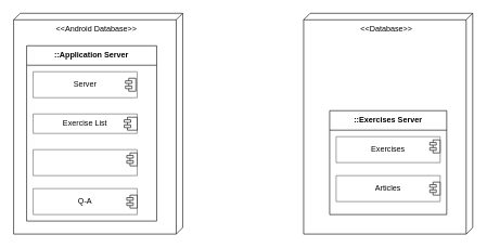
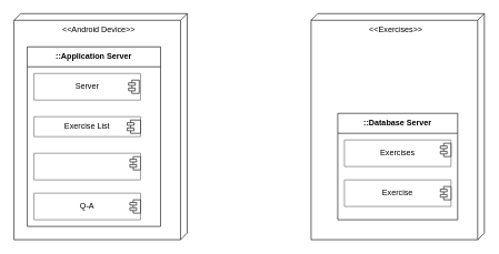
  <mxCell id="0" />
  <mxCell id="1" parent="0" />
- <mxCell id="2" value="&amp;lt;&amp;lt;Database&amp;gt;&amp;gt;" style="verticalAlign=top;align=center;shape=cube;size=10;direction=south;fontStyle=0;html=1;boundedLbl=1;spacingLeft=5;whiteSpace=wrap;" parent="1" vertex="1"><mxGeometry x="466" y="20" width="260" height="340" as="geometry" /></mxCell>
+ <mxCell id="2" value="&amp;lt;&amp;lt;Exercises&amp;gt;&amp;gt;" style="verticalAlign=top;align=center;shape=cube;size=10;direction=south;fontStyle=0;html=1;boundedLbl=1;spacingLeft=5;whiteSpace=wrap;" parent="1" vertex="1"><mxGeometry x="466" y="20" width="260" height="340" as="geometry" /></mxCell>
  <mxCell id="3" value="" style="shape=module;jettyWidth=10;jettyHeight=4;" parent="1" vertex="1"><mxGeometry x="660" y="215" width="16" height="20" as="geometry" /></mxCell>
  <mxCell id="4" value="" style="swimlane;fontStyle=4;align=center;verticalAlign=middle;childLayout=stackLayout;horizontal=1;startSize=0;horizontalStack=0;resizeParent=1;resizeParentMax=0;resizeLast=0;collapsible=0;marginBottom=0;html=1;whiteSpace=wrap;fillColor=default;fontColor=#333333;strokeColor=#666666;" parent="1" vertex="1"><mxGeometry x="516" y="270" width="160" height="40" as="geometry" /></mxCell>
- <mxCell id="5" value="Articles" style="text;html=1;strokeColor=none;fillColor=none;align=center;verticalAlign=middle;whiteSpace=wrap;rounded=0;" parent="4" vertex="1"><mxGeometry width="160" height="40" as="geometry" /></mxCell>
+ <mxCell id="5" value="Exercise" style="text;html=1;strokeColor=none;fillColor=none;align=center;verticalAlign=middle;whiteSpace=wrap;rounded=0;" parent="4" vertex="1"><mxGeometry width="160" height="40" as="geometry" /></mxCell>
  <mxCell id="6" value="" style="shape=module;jettyWidth=10;jettyHeight=4;" parent="1" vertex="1"><mxGeometry x="660" y="280" width="16" height="20" as="geometry" /></mxCell>
  <mxCell id="7" value="" style="swimlane;fontStyle=4;align=center;verticalAlign=middle;childLayout=stackLayout;horizontal=1;startSize=0;horizontalStack=0;resizeParent=1;resizeParentMax=0;resizeLast=0;collapsible=0;marginBottom=0;html=1;whiteSpace=wrap;fillColor=default;fontColor=#333333;strokeColor=#666666;" parent="1" vertex="1"><mxGeometry x="516" y="210" width="160" height="40" as="geometry" /></mxCell>
  <mxCell id="8" value="Exercises" style="text;html=1;strokeColor=none;fillColor=none;align=center;verticalAlign=middle;whiteSpace=wrap;rounded=0;" parent="7" vertex="1"><mxGeometry width="160" height="40" as="geometry" /></mxCell>
- <mxCell id="9" value="::Exercises Server" style="swimlane;fontStyle=1;align=center;horizontal=1;startSize=30;collapsible=0;html=1;whiteSpace=wrap;" parent="1" vertex="1"><mxGeometry x="506" y="170" width="180" height="160" as="geometry" /></mxCell>
- <mxCell id="10" value="&amp;lt;&amp;lt;Android Database&amp;gt;&amp;gt;" style="verticalAlign=top;align=center;shape=cube;size=10;direction=south;fontStyle=0;html=1;boundedLbl=1;spacingLeft=5;whiteSpace=wrap;" parent="1" vertex="1"><mxGeometry x="20" y="20" width="260" height="340" as="geometry" /></mxCell>
+ <mxCell id="9" value="::Database Server" style="swimlane;fontStyle=1;align=center;horizontal=1;startSize=30;collapsible=0;html=1;whiteSpace=wrap;" parent="1" vertex="1"><mxGeometry x="506" y="170" width="180" height="160" as="geometry" /></mxCell>
+ <mxCell id="10" value="&amp;lt;&amp;lt;Android Device&amp;gt;&amp;gt;" style="verticalAlign=top;align=center;shape=cube;size=10;direction=south;fontStyle=0;html=1;boundedLbl=1;spacingLeft=5;whiteSpace=wrap;" parent="1" vertex="1"><mxGeometry x="20" y="20" width="260" height="340" as="geometry" /></mxCell>
  <mxCell id="11" value="" style="shape=module;jettyWidth=10;jettyHeight=4;" parent="1" vertex="1"><mxGeometry x="194" y="235" width="16" height="20" as="geometry" /></mxCell>
  <mxCell id="12" value="" style="swimlane;fontStyle=4;align=center;verticalAlign=middle;childLayout=stackLayout;horizontal=1;startSize=0;horizontalStack=0;resizeParent=1;resizeParentMax=0;resizeLast=0;collapsible=0;marginBottom=0;html=1;whiteSpace=wrap;fillColor=default;fontColor=#333333;strokeColor=#666666;" parent="1" vertex="1"><mxGeometry x="50" y="290" width="160" height="40" as="geometry" /></mxCell>
  <mxCell id="13" value="Q-A" style="text;html=1;strokeColor=none;fillColor=none;align=center;verticalAlign=middle;whiteSpace=wrap;rounded=0;" parent="12" vertex="1"><mxGeometry width="160" height="40" as="geometry" /></mxCell>
  <mxCell id="14" value="" style="shape=module;jettyWidth=10;jettyHeight=4;" parent="1" vertex="1"><mxGeometry x="194" y="300" width="16" height="20" as="geometry" /></mxCell>
  <mxCell id="15" value="" style="swimlane;fontStyle=4;align=center;verticalAlign=middle;childLayout=stackLayout;horizontal=1;startSize=0;horizontalStack=0;resizeParent=1;resizeParentMax=0;resizeLast=0;collapsible=0;marginBottom=0;html=1;whiteSpace=wrap;fillColor=default;fontColor=#333333;strokeColor=#666666;" parent="1" vertex="1"><mxGeometry x="50" y="230" width="160" height="40" as="geometry" /></mxCell>
  <mxCell id="16" value="::Application Server" style="swimlane;fontStyle=1;align=center;horizontal=1;startSize=30;collapsible=0;html=1;whiteSpace=wrap;" parent="1" vertex="1"><mxGeometry x="40" y="70" width="200" height="270" as="geometry" /></mxCell>
  <mxCell id="17" value="" style="swimlane;fontStyle=4;align=center;verticalAlign=middle;childLayout=stackLayout;horizontal=1;startSize=0;horizontalStack=0;resizeParent=1;resizeParentMax=0;resizeLast=0;collapsible=0;marginBottom=0;html=1;whiteSpace=wrap;fillColor=default;fontColor=#333333;strokeColor=#666666;" parent="1" vertex="1"><mxGeometry x="50" y="175" width="160" height="30" as="geometry" /></mxCell>
  <mxCell id="18" value="Exercise List" style="text;html=1;strokeColor=none;fillColor=none;align=center;verticalAlign=middle;whiteSpace=wrap;rounded=0;" parent="17" vertex="1"><mxGeometry width="160" height="30" as="geometry" /></mxCell>
  <mxCell id="19" value="" style="shape=module;jettyWidth=10;jettyHeight=4;" parent="1" vertex="1"><mxGeometry x="190" y="180" width="20" height="20" as="geometry" /></mxCell>
  <mxCell id="20" value="" style="swimlane;fontStyle=4;align=center;verticalAlign=middle;childLayout=stackLayout;horizontal=1;startSize=0;horizontalStack=0;resizeParent=1;resizeParentMax=0;resizeLast=0;collapsible=0;marginBottom=0;html=1;whiteSpace=wrap;fillColor=default;fontColor=#333333;strokeColor=#666666;" parent="1" vertex="1"><mxGeometry x="50" y="110" width="160" height="40" as="geometry" /></mxCell>
  <mxCell id="21" value="Server" style="text;html=1;strokeColor=none;fillColor=none;align=center;verticalAlign=middle;whiteSpace=wrap;rounded=0;" parent="20" vertex="1"><mxGeometry width="160" height="40" as="geometry" /></mxCell>
  <mxCell id="22" value="" style="shape=module;jettyWidth=10;jettyHeight=4;" parent="1" vertex="1"><mxGeometry x="192" y="120" width="16" height="20" as="geometry" /></mxCell>
